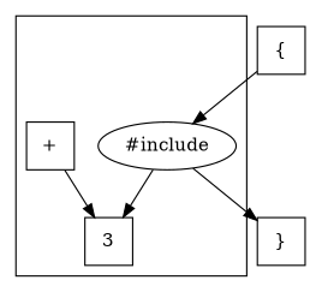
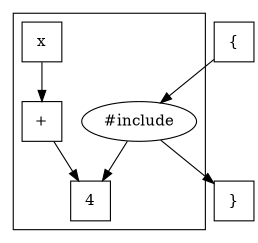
  digraph {
    node [shape=square]
    n1 [label="#include" shape=ellipse]
+   n2 [label=x]
    n3 [label="+"]
-   n4 [label=3]
+   n4 [label=4]
    n5 [label="}"]
    n6 [label="{"]
    subgraph cluster_1 {
      n1
+     n2
      n3
      n4
    }
    n1 -> n4
    n1 -> n5
+   n2 -> n3
    n3 -> n4
    n6 -> n1
  }
